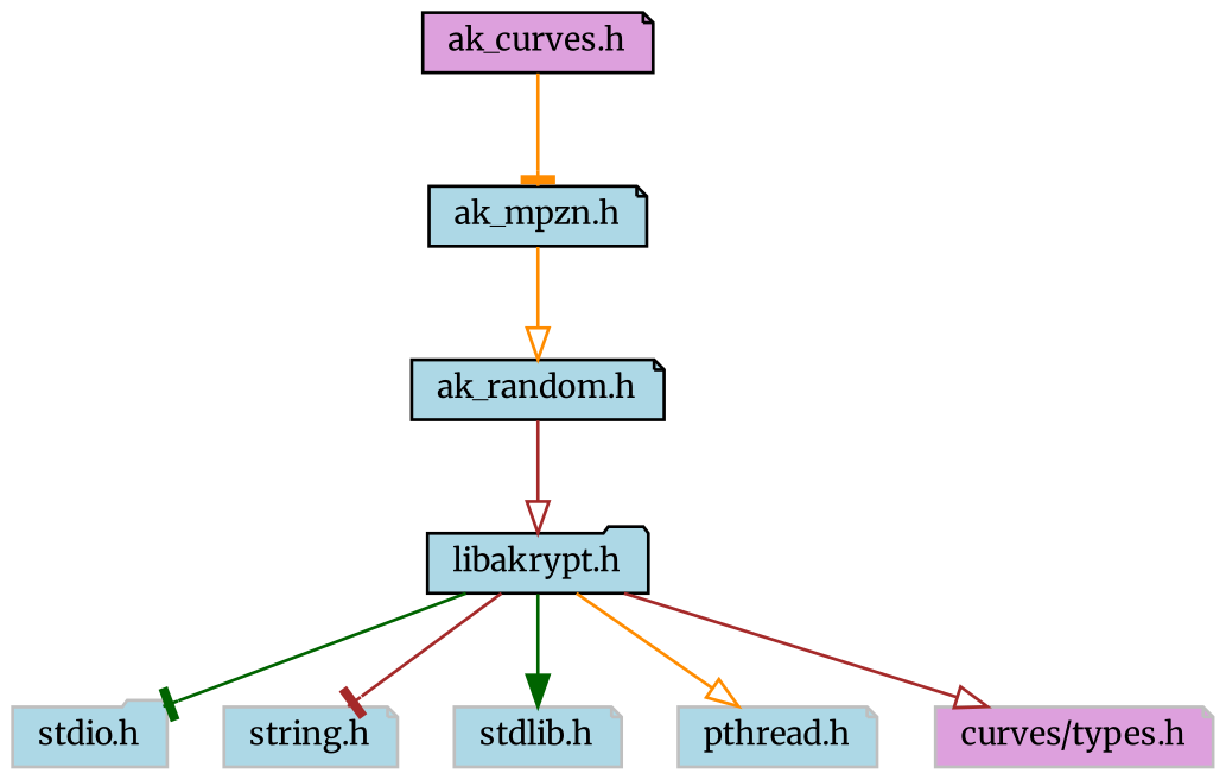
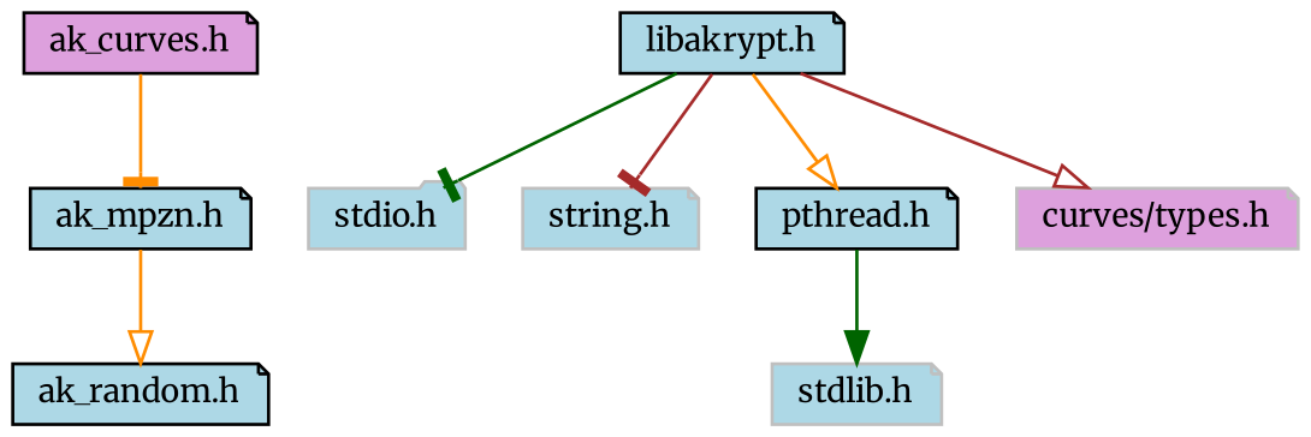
  digraph {
    fontname=Merriweather
    node [color=grey75 fillcolor=lightblue fontname=Merriweather fontsize=10 shape=note style=filled]
    edge [arrowhead=onormal color=darkorange fontname=Merriweather fontsize=10 labelfontname=Helvetica labelfontsize=10 style=solid]
    n1 [color=black fillcolor=plum fontcolor=black height=0.2 label="ak_curves.h" width=0.4]
    n2 [color=black height=0.2 label="ak_mpzn.h" width=0.4]
    n3 [color=black height=0.2 label="ak_random.h" width=0.4]
-   n4 [color=black height=0.2 label="libakrypt.h" shape=folder width=0.4]
+   n4 [color=black height=0.2 label="libakrypt.h" width=0.4]
    n5 [height=0.2 label="stdio.h" shape=folder width=0.4]
    n6 [height=0.2 label="string.h" width=0.4]
    n7 [height=0.2 label="stdlib.h" width=0.4]
-   n8 [height=0.2 label="pthread.h" width=0.4]
+   n8 [color=black height=0.2 label="pthread.h" width=0.4]
    n9 [fillcolor=plum height=0.2 label="curves/types.h" width=0.4]
    n1 -> n2 [arrowhead=tee]
    n2 -> n3
-   n3 -> n4 [color=brown]
    n4 -> n5 [arrowhead=tee color=darkgreen]
    n4 -> n6 [arrowhead=tee color=brown]
-   n4 -> n7 [arrowhead=normal color=darkgreen]
+   n8 -> n7 [arrowhead=normal color=darkgreen]
    n4 -> n8
    n4 -> n9 [color=brown]
  }
